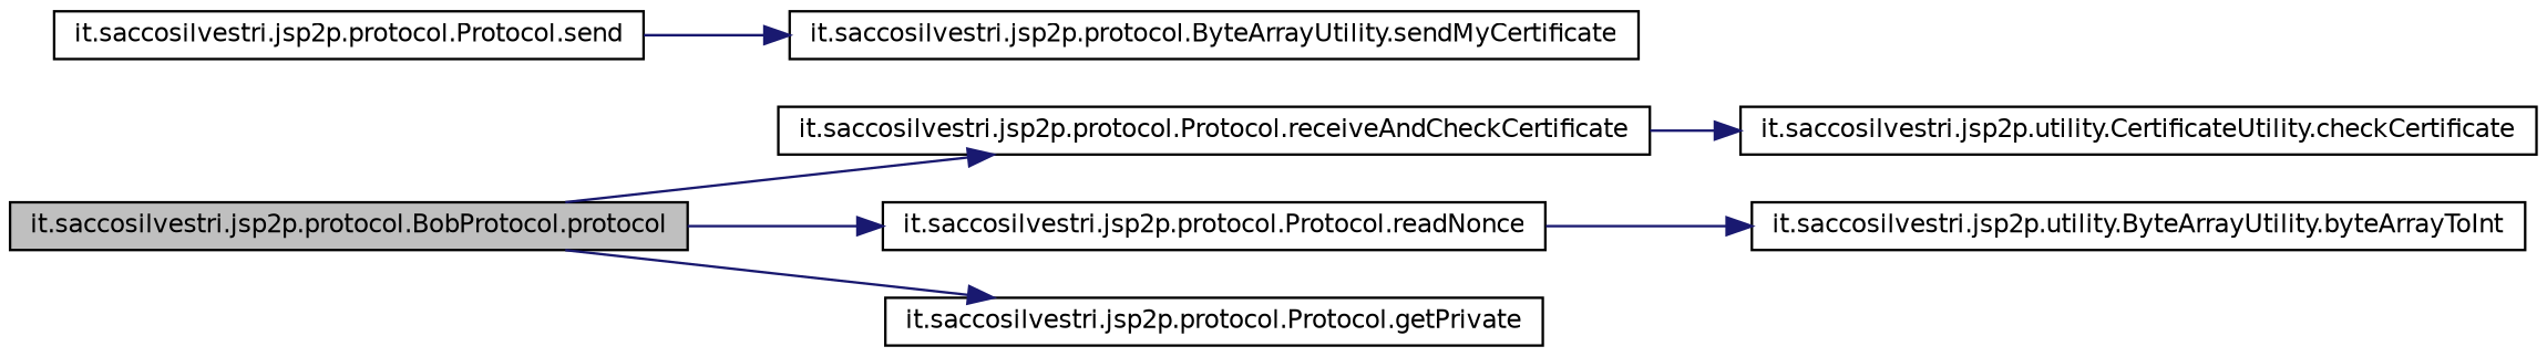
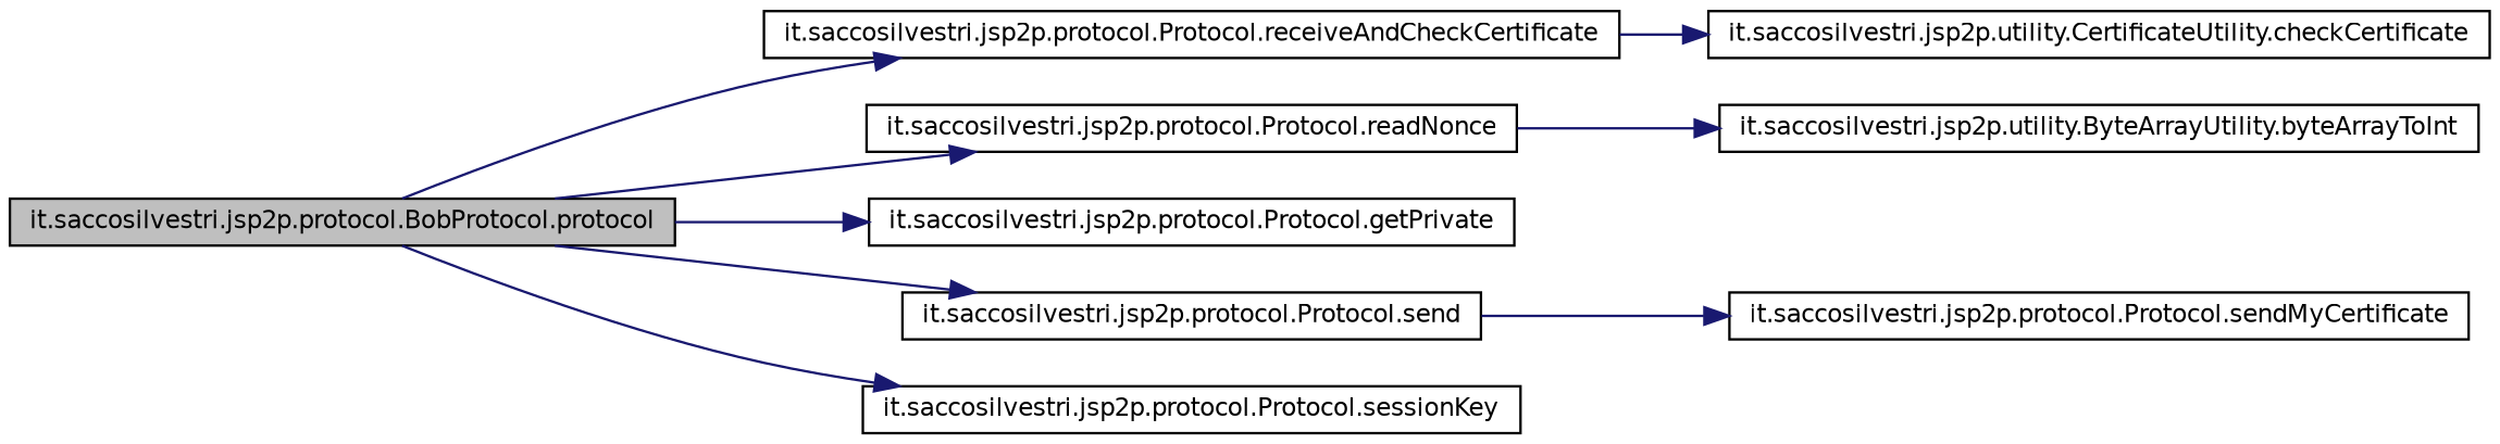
  digraph {
    rankdir=LR
    node [color=black fillcolor=white fontname=Helvetica fontsize=10 shape=record style=filled]
    edge [color=midnightblue fontname=Helvetica fontsize=10 labelfontname=Helvetica labelfontsize=10 style=solid]
    n1 [fillcolor=grey75 fontcolor=black height=0.2 label="it.saccosilvestri.jsp2p.protocol.BobProtocol.protocol" width=0.4]
    n2 [height=0.2 label="it.saccosilvestri.jsp2p.protocol.Protocol.receiveAndCheckCertificate" width=0.4]
    n3 [height=0.2 label="it.saccosilvestri.jsp2p.protocol.Protocol.readNonce" width=0.4]
    n4 [height=0.2 label="it.saccosilvestri.jsp2p.protocol.Protocol.getPrivate" width=0.4]
    n5 [height=0.2 label="it.saccosilvestri.jsp2p.protocol.Protocol.send" width=0.4]
+   n6 [height=0.2 label="it.saccosilvestri.jsp2p.protocol.Protocol.sessionKey" width=0.4]
    n7 [height=0.2 label="it.saccosilvestri.jsp2p.utility.CertificateUtility.checkCertificate" width=0.4]
-   n8 [height=0.2 label="it.saccosilvestri.jsp2p.protocol.ByteArrayUtility.sendMyCertificate" width=0.4]
+   n8 [height=0.2 label="it.saccosilvestri.jsp2p.protocol.Protocol.sendMyCertificate" width=0.4]
    n9 [height=0.2 label="it.saccosilvestri.jsp2p.utility.ByteArrayUtility.byteArrayToInt" width=0.4]
    n1 -> n2
    n1 -> n3
    n1 -> n4
+   n1 -> n5
+   n1 -> n6
    n2 -> n7
    n3 -> n9
    n5 -> n8
  }
